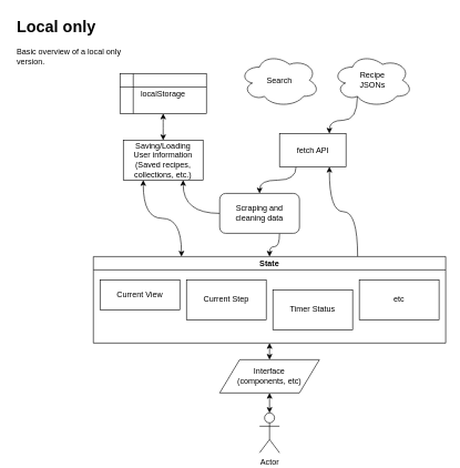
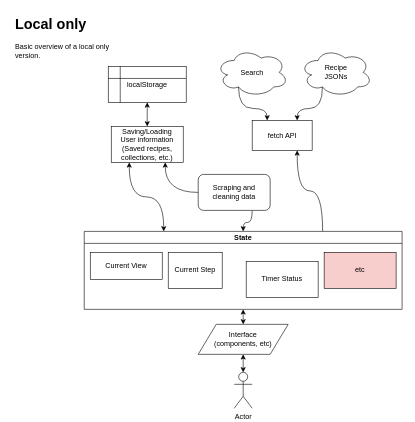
  <mxCell id="0" />
  <mxCell id="1" parent="0" />
  <mxCell id="2" value="Actor" style="shape=umlActor;verticalLabelPosition=bottom;verticalAlign=top;html=1;outlineConnect=0;" vertex="1" parent="1"><mxGeometry x="390" y="620" width="30" height="60" as="geometry" /></mxCell>
  <mxCell id="3" style="edgeStyle=orthogonalEdgeStyle;curved=1;rounded=0;orthogonalLoop=1;jettySize=auto;html=1;exitX=0.5;exitY=1;exitDx=0;exitDy=0;entryX=0.5;entryY=0;entryDx=0;entryDy=0;startArrow=classic;startFill=1;" edge="1" parent="1" source="25" target="16"><mxGeometry relative="1" as="geometry" /></mxCell>
  <mxCell id="4" style="edgeStyle=orthogonalEdgeStyle;curved=1;rounded=0;orthogonalLoop=1;jettySize=auto;html=1;exitX=0.75;exitY=0;exitDx=0;exitDy=0;entryX=0.75;entryY=1;entryDx=0;entryDy=0;startArrow=none;startFill=0;" edge="1" parent="1" source="25" target="6"><mxGeometry relative="1" as="geometry" /></mxCell>
- <mxCell id="5" style="edgeStyle=orthogonalEdgeStyle;curved=1;rounded=0;orthogonalLoop=1;jettySize=auto;html=1;exitX=0.25;exitY=1;exitDx=0;exitDy=0;entryX=0.5;entryY=0;entryDx=0;entryDy=0;startArrow=none;startFill=0;" edge="1" parent="1" source="6" target="19"><mxGeometry relative="1" as="geometry" /></mxCell>
  <mxCell id="6" value="fetch API" style="html=1;dashed=0;whitespace=wrap;" vertex="1" parent="1"><mxGeometry x="420" y="200" width="100" height="50" as="geometry" /></mxCell>
  <mxCell id="7" style="edgeStyle=orthogonalEdgeStyle;curved=1;rounded=0;orthogonalLoop=1;jettySize=auto;html=1;exitX=0.5;exitY=1;exitDx=0;exitDy=0;entryX=0.5;entryY=0;entryDx=0;entryDy=0;startArrow=classic;startFill=1;" edge="1" parent="1" source="8" target="14"><mxGeometry relative="1" as="geometry" /></mxCell>
  <mxCell id="8" value="localStorage" style="shape=internalStorage;whiteSpace=wrap;html=1;backgroundOutline=1;" vertex="1" parent="1"><mxGeometry x="180" y="110" width="130" height="60" as="geometry" /></mxCell>
+ <mxCell id="9" style="edgeStyle=orthogonalEdgeStyle;curved=1;rounded=0;orthogonalLoop=1;jettySize=auto;html=1;exitX=0.31;exitY=0.8;exitDx=0;exitDy=0;exitPerimeter=0;entryX=0.25;entryY=0;entryDx=0;entryDy=0;startArrow=none;startFill=0;" edge="1" parent="1" source="10" target="6"><mxGeometry relative="1" as="geometry" /></mxCell>
  <mxCell id="10" value="Search" style="ellipse;shape=cloud;whiteSpace=wrap;html=1;" vertex="1" parent="1"><mxGeometry x="360" y="80" width="120" height="80" as="geometry" /></mxCell>
  <mxCell id="11" style="edgeStyle=orthogonalEdgeStyle;curved=1;rounded=0;orthogonalLoop=1;jettySize=auto;html=1;exitX=0.31;exitY=0.8;exitDx=0;exitDy=0;exitPerimeter=0;entryX=0.75;entryY=0;entryDx=0;entryDy=0;startArrow=none;startFill=0;" edge="1" parent="1" source="12" target="6"><mxGeometry relative="1" as="geometry" /></mxCell>
  <mxCell id="12" value="Recipe&lt;br&gt;JSONs" style="ellipse;shape=cloud;whiteSpace=wrap;html=1;" vertex="1" parent="1"><mxGeometry x="500" y="80" width="120" height="80" as="geometry" /></mxCell>
  <mxCell id="13" style="edgeStyle=orthogonalEdgeStyle;curved=1;rounded=0;orthogonalLoop=1;jettySize=auto;html=1;exitX=0.25;exitY=1;exitDx=0;exitDy=0;entryX=0.25;entryY=0;entryDx=0;entryDy=0;startArrow=classic;startFill=1;" edge="1" parent="1" source="14" target="25"><mxGeometry relative="1" as="geometry" /></mxCell>
  <mxCell id="14" value="Saving/Loading&lt;br&gt;User information&lt;br&gt;(Saved recipes, collections, etc.)" style="whiteSpace=wrap;html=1;" vertex="1" parent="1"><mxGeometry x="185" y="210" width="120" height="60" as="geometry" /></mxCell>
  <mxCell id="15" style="edgeStyle=orthogonalEdgeStyle;curved=1;rounded=0;orthogonalLoop=1;jettySize=auto;html=1;exitX=0.5;exitY=1;exitDx=0;exitDy=0;entryX=0.5;entryY=0;entryDx=0;entryDy=0;entryPerimeter=0;startArrow=classic;startFill=1;" edge="1" parent="1" source="16" target="2"><mxGeometry relative="1" as="geometry" /></mxCell>
  <mxCell id="16" value="Interface&lt;br&gt;(components, etc)" style="shape=parallelogram;perimeter=parallelogramPerimeter;whiteSpace=wrap;html=1;dashed=0;" vertex="1" parent="1"><mxGeometry x="330" y="540" width="150" height="50" as="geometry" /></mxCell>
  <mxCell id="17" style="edgeStyle=orthogonalEdgeStyle;curved=1;rounded=0;orthogonalLoop=1;jettySize=auto;html=1;exitX=0.75;exitY=1;exitDx=0;exitDy=0;startArrow=none;startFill=0;" edge="1" parent="1" source="19" target="25"><mxGeometry relative="1" as="geometry" /></mxCell>
  <mxCell id="18" style="edgeStyle=orthogonalEdgeStyle;curved=1;rounded=0;orthogonalLoop=1;jettySize=auto;html=1;exitX=0;exitY=0.5;exitDx=0;exitDy=0;entryX=0.75;entryY=1;entryDx=0;entryDy=0;startArrow=none;startFill=0;" edge="1" parent="1" source="19" target="14"><mxGeometry relative="1" as="geometry" /></mxCell>
  <mxCell id="19" value="Scraping and cleaning data" style="rounded=1;whiteSpace=wrap;html=1;" vertex="1" parent="1"><mxGeometry x="330" y="290" width="120" height="60" as="geometry" /></mxCell>
  <mxCell id="20" value="" style="group" vertex="1" connectable="0" parent="1"><mxGeometry x="140" y="385" width="530" height="130" as="geometry" /></mxCell>
  <mxCell id="21" value="Current View" style="rounded=0;whiteSpace=wrap;html=1;" vertex="1" parent="20"><mxGeometry x="10" y="35" width="120" height="45" as="geometry" /></mxCell>
- <mxCell id="22" value="Current Step" style="whiteSpace=wrap;html=1;" vertex="1" parent="20"><mxGeometry x="140" y="35" width="120" height="60" as="geometry" /></mxCell>
+ <mxCell id="22" value="Current Step" style="whiteSpace=wrap;html=1;" vertex="1" parent="20"><mxGeometry x="140" y="35" width="90" height="60" as="geometry" /></mxCell>
  <mxCell id="23" value="Timer Status" style="whiteSpace=wrap;html=1;" vertex="1" parent="20"><mxGeometry x="270" y="50" width="120" height="60" as="geometry" /></mxCell>
- <mxCell id="24" value="etc" style="whiteSpace=wrap;html=1;" vertex="1" parent="20"><mxGeometry x="400" y="35" width="120" height="60" as="geometry" /></mxCell>
+ <mxCell id="24" value="etc" style="whiteSpace=wrap;html=1;fillColor=#f8cecc;" vertex="1" parent="20"><mxGeometry x="400" y="35" width="120" height="60" as="geometry" /></mxCell>
  <mxCell id="25" value="State" style="swimlane;startSize=20;" vertex="1" parent="20"><mxGeometry width="530" height="130" as="geometry"><mxRectangle x="90" y="180" width="50" height="40" as="alternateBounds" /></mxGeometry></mxCell>
  <mxCell id="26" value="&lt;h1&gt;Local only&lt;/h1&gt;&lt;p&gt;Basic overview of a local only version.&lt;/p&gt;" style="text;html=1;strokeColor=none;fillColor=none;spacing=5;spacingTop=-20;whiteSpace=wrap;overflow=hidden;rounded=0;" vertex="1" parent="1"><mxGeometry x="20" y="20" width="190" height="120" as="geometry" /></mxCell>
